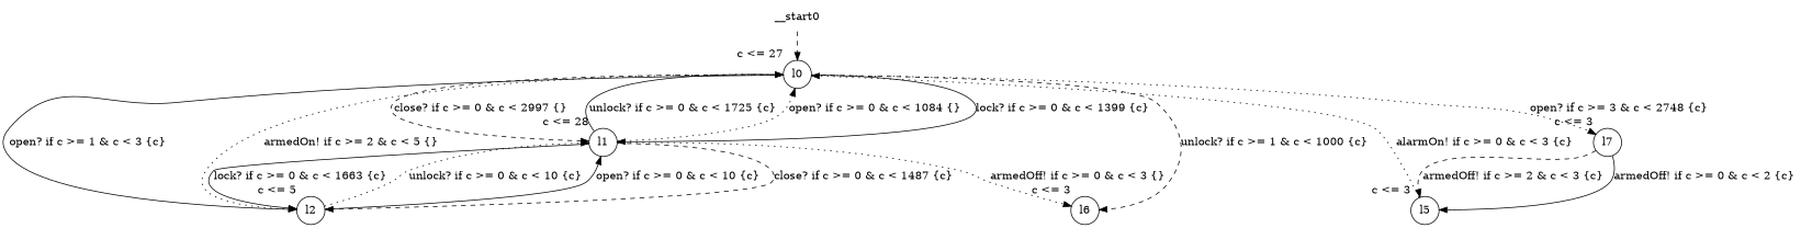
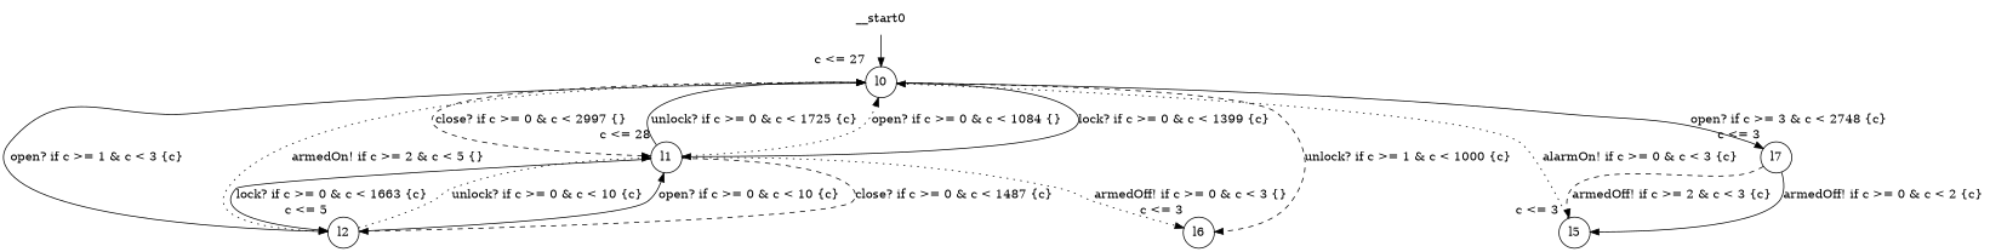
  digraph {
    node [shape=circle margin=0 xlabel="c <= 3"]
    edge [style=solid]
    __start0 [shape=none margin="" xlabel=""]
    n2 [label=l0 xlabel="c <= 27"]
    n3 [label=l1 xlabel="c <= 28"]
    n4 [label=l2 xlabel="c <= 5"]
    n5 [label=l6]
    n6 [label=l7]
    n7 [label=l5]
-   __start0 -> n2 [style=dashed]
+   __start0 -> n2
    n2 -> n3 [label="lock? if c >= 0 & c < 1399 {c} "]
    n2 -> n3 [label="close? if c >= 0 & c < 2997 {} " style=dashed]
    n2 -> n4 [label="open? if c >= 1 & c < 3 {c} "]
    n2 -> n5 [label="unlock? if c >= 1 & c < 1000 {c} " style=dashed]
-   n2 -> n6 [label="open? if c >= 3 & c < 2748 {c} " style=dotted]
+   n2 -> n6 [label="open? if c >= 3 & c < 2748 {c} "]
    n3 -> n2 [label="unlock? if c >= 0 & c < 1725 {c} "]
    n3 -> n2 [label="open? if c >= 0 & c < 1084 {} " style=dotted]
    n3 -> n4 [label="close? if c >= 0 & c < 1487 {c} " style=dashed]
    n3 -> n4 [label="lock? if c >= 0 & c < 1663 {c} "]
    n3 -> n5 [label="armedOff! if c >= 0 & c < 3 {} " style=dotted]
    n4 -> n2 [label="armedOn! if c >= 2 & c < 5 {} " style=dotted]
    n4 -> n3 [label="unlock? if c >= 0 & c < 10 {c} " style=dotted]
    n4 -> n3 [label="open? if c >= 0 & c < 10 {c} "]
    n6 -> n7 [label="armedOff! if c >= 0 & c < 2 {c} "]
    n6 -> n7 [label="armedOff! if c >= 2 & c < 3 {c} " style=dashed]
    n7 -> n2 [label="alarmOn! if c >= 0 & c < 3 {c} " style=dotted]
  }
